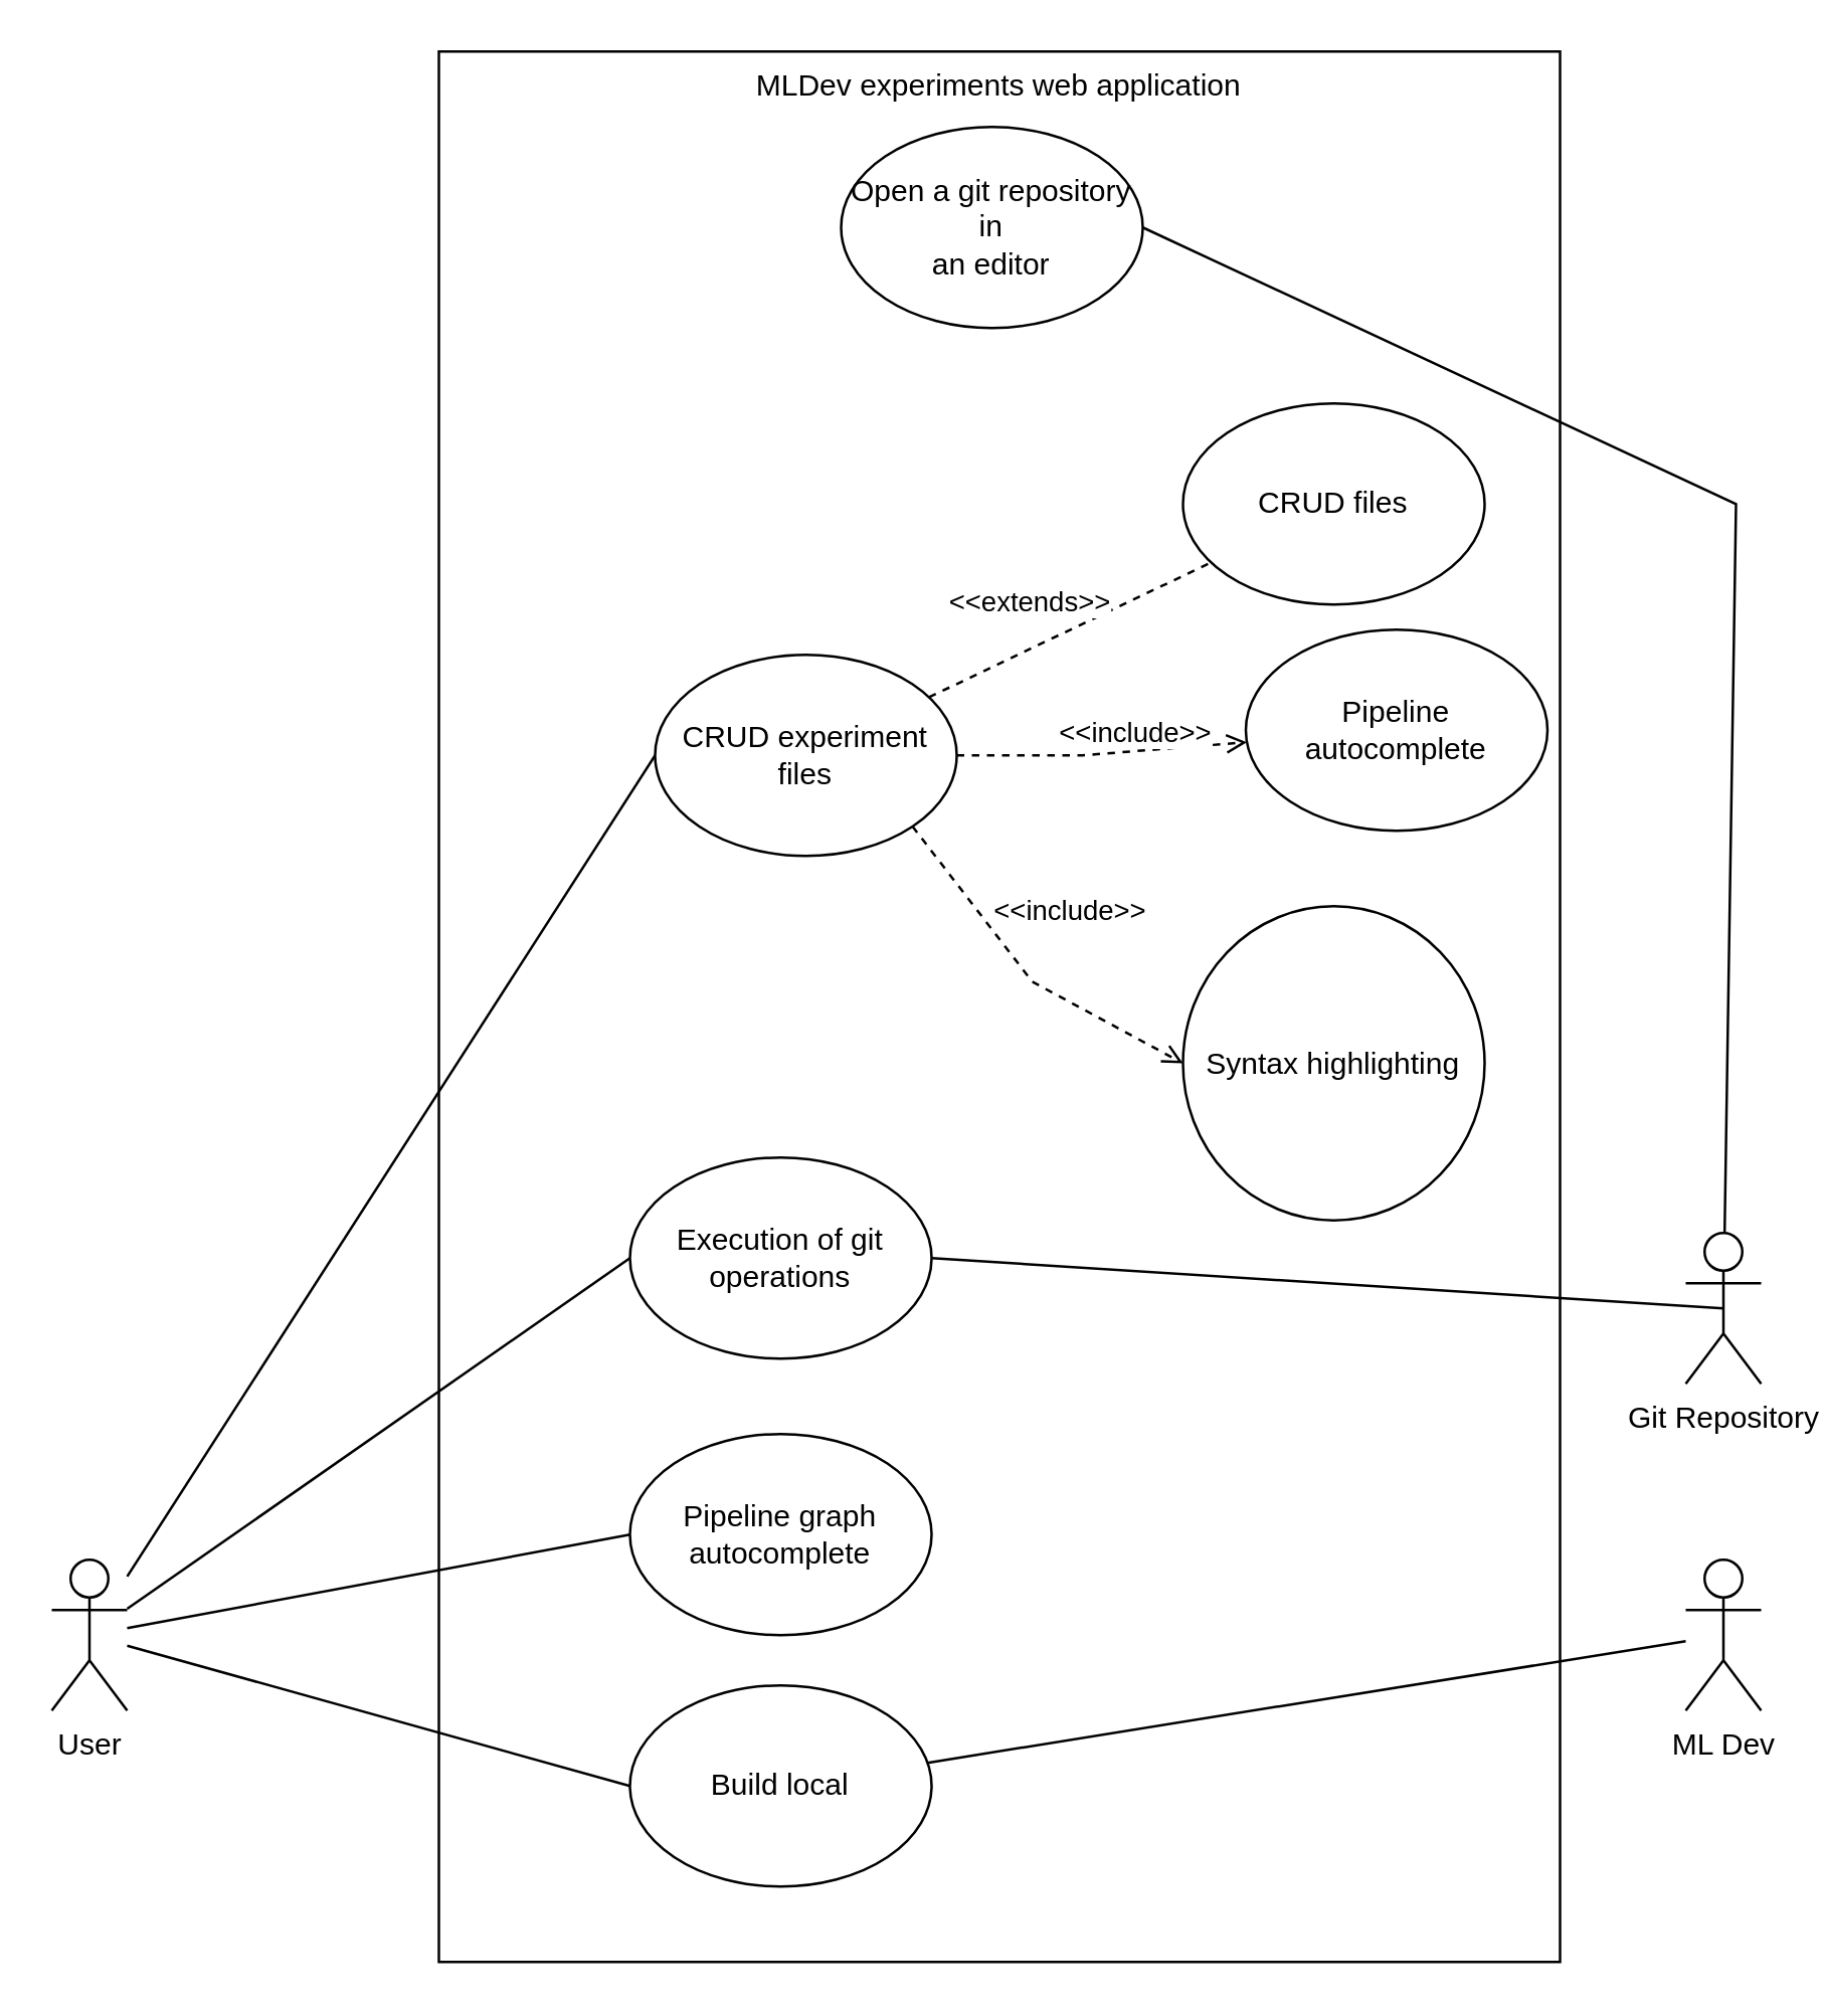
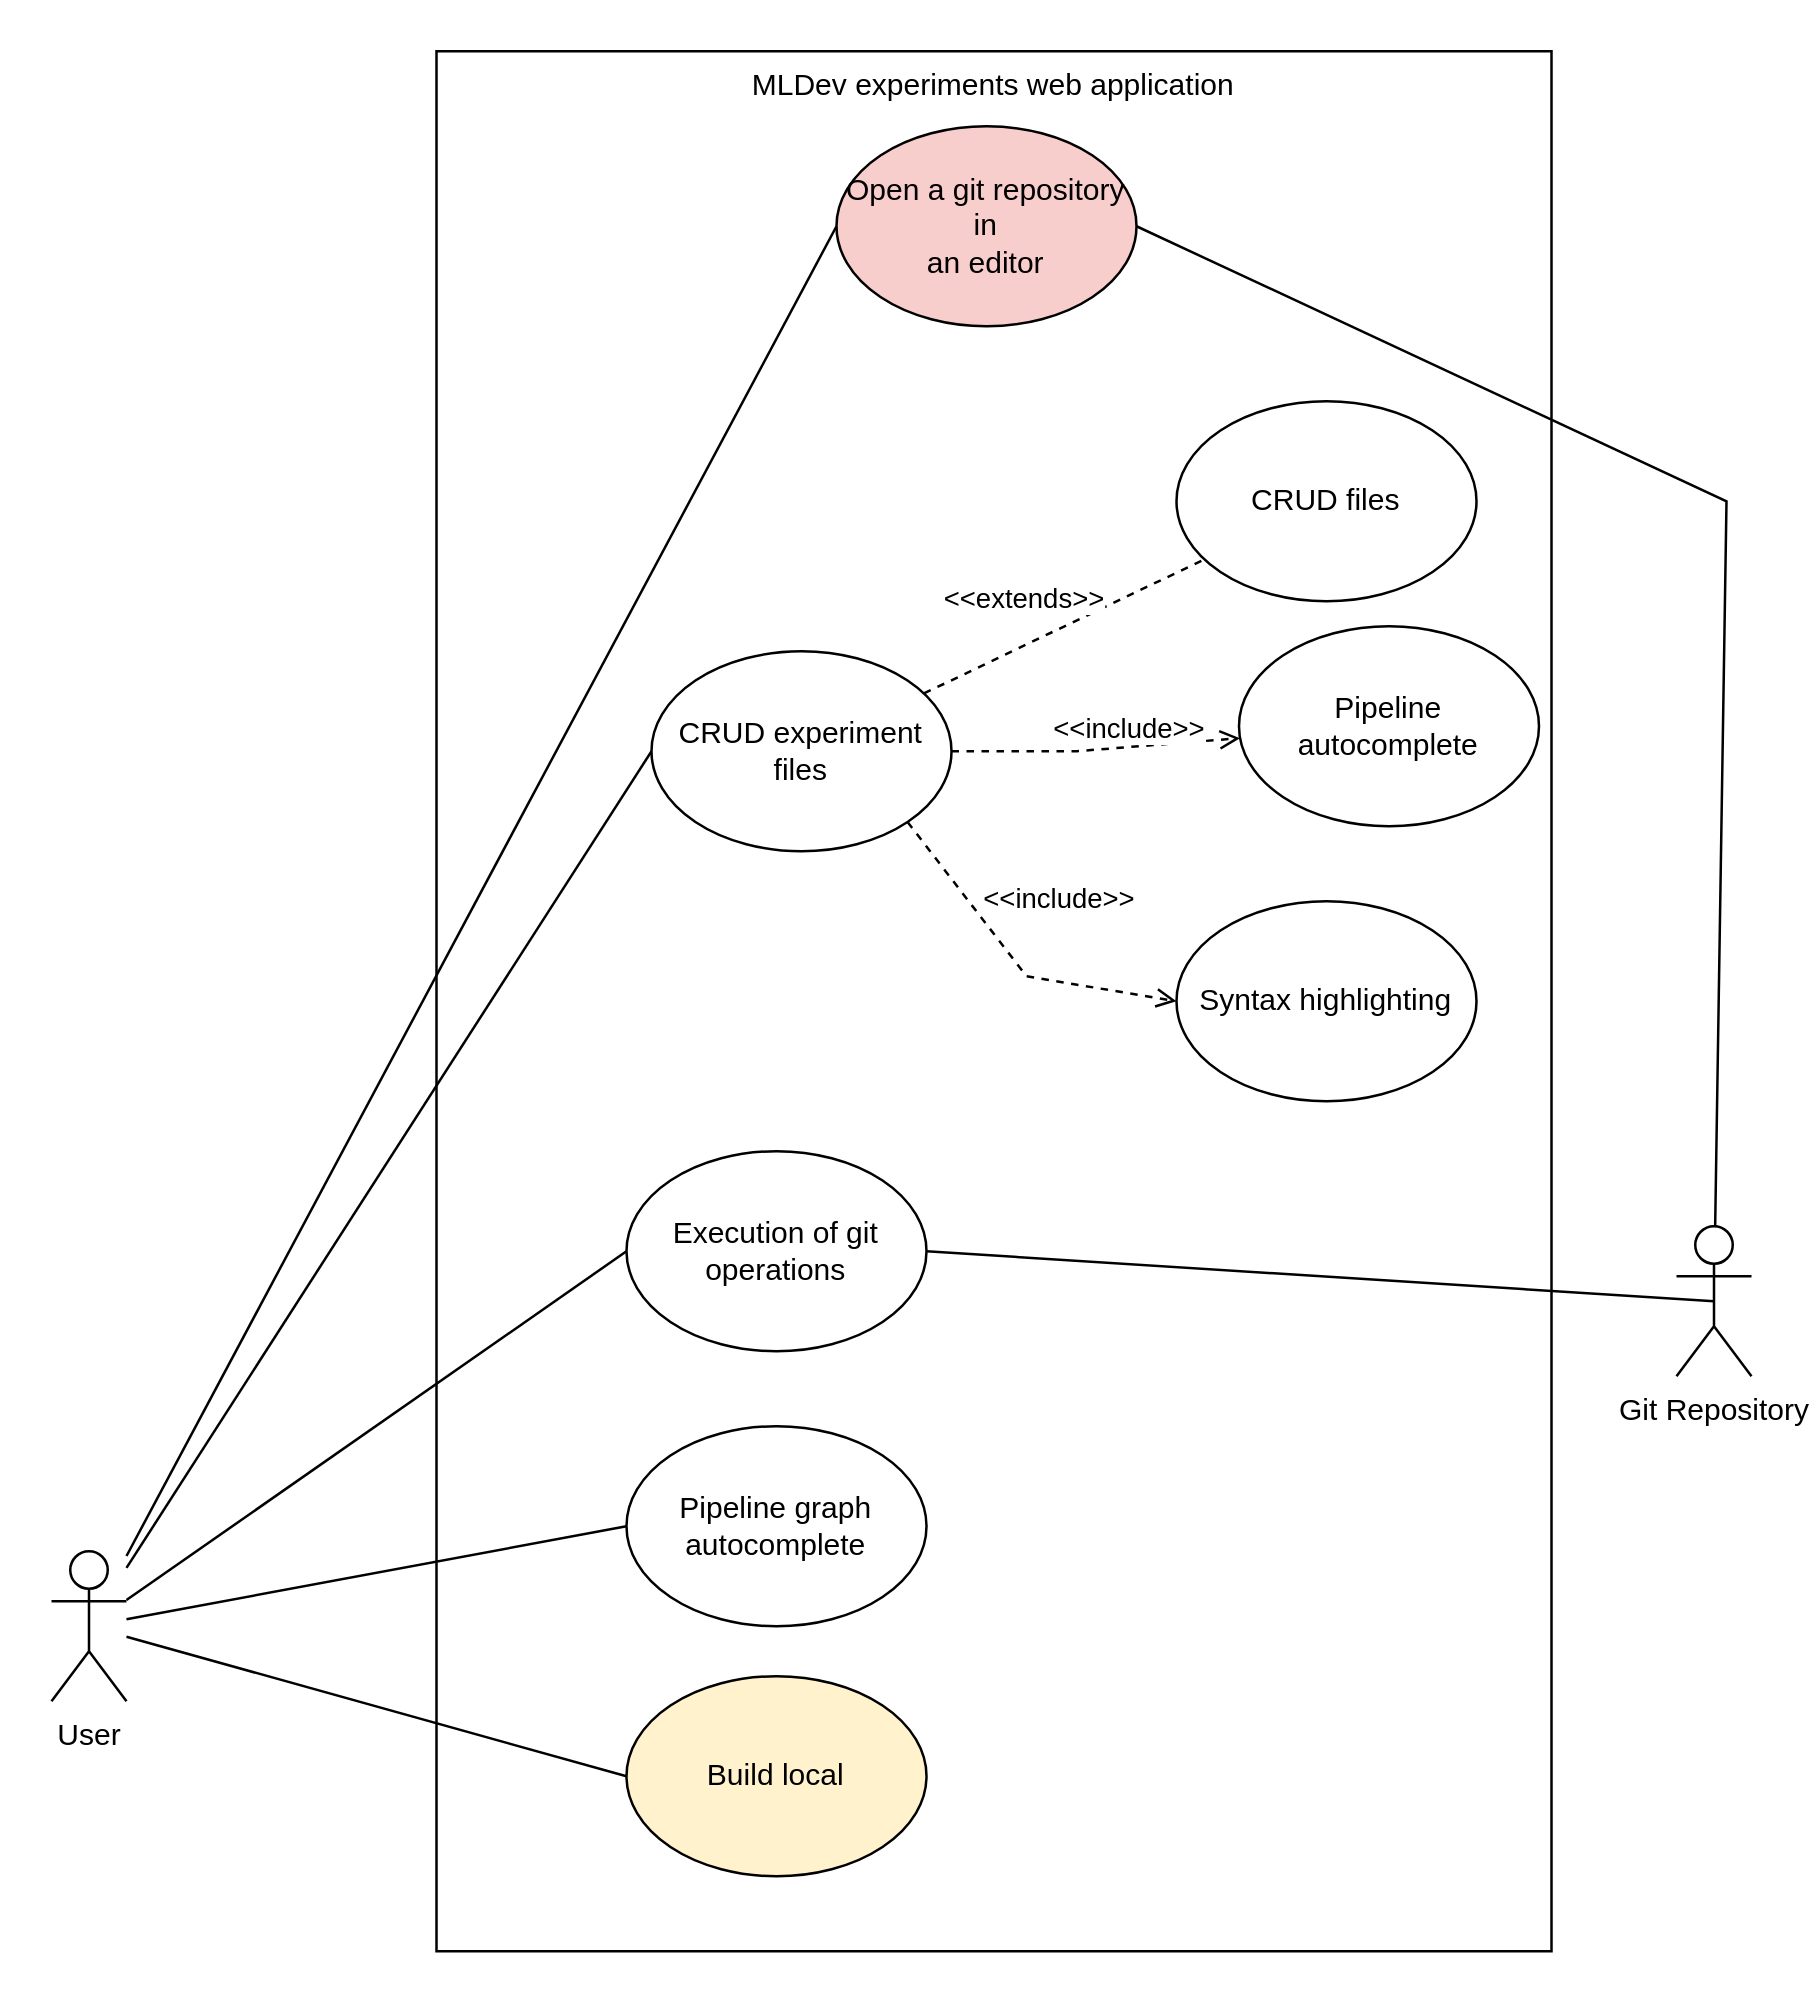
  <mxCell id="0" />
  <mxCell id="1" parent="0" />
  <mxCell id="2" value="MLDev experiments web application" style="rounded=0;whiteSpace=wrap;html=1;verticalAlign=top;" vertex="1" parent="1"><mxGeometry x="174" y="20" width="446" height="760" as="geometry" /></mxCell>
  <mxCell id="3" style="rounded=0;orthogonalLoop=1;jettySize=auto;html=1;entryX=0;entryY=0.5;entryDx=0;entryDy=0;endArrow=none;endFill=0;" edge="1" parent="1" source="4" target="7"><mxGeometry relative="1" as="geometry" /></mxCell>
  <mxCell id="4" value="User" style="shape=umlActor;verticalLabelPosition=bottom;verticalAlign=top;html=1;outlineConnect=0;" vertex="1" parent="1"><mxGeometry x="20" y="620" width="30" height="60" as="geometry" /></mxCell>
  <mxCell id="5" value="Git Repository" style="shape=umlActor;verticalLabelPosition=bottom;verticalAlign=top;html=1;outlineConnect=0;" vertex="1" parent="1"><mxGeometry x="670" y="490" width="30" height="60" as="geometry" /></mxCell>
- <mxCell id="6" value="Open a git repository in&lt;div&gt;an editor&lt;/div&gt;" style="ellipse;whiteSpace=wrap;html=1;" vertex="1" parent="1"><mxGeometry x="334" y="50" width="120" height="80" as="geometry" /></mxCell>
+ <mxCell id="6" value="Open a git repository in&lt;div&gt;an editor&lt;/div&gt;" style="ellipse;whiteSpace=wrap;html=1;fillColor=#f8cecc;" vertex="1" parent="1"><mxGeometry x="334" y="50" width="120" height="80" as="geometry" /></mxCell>
  <mxCell id="7" value="CRUD experiment files" style="ellipse;whiteSpace=wrap;html=1;" vertex="1" parent="1"><mxGeometry x="260" y="260" width="120" height="80" as="geometry" /></mxCell>
+ <mxCell id="8" style="rounded=0;orthogonalLoop=1;jettySize=auto;html=1;entryX=0;entryY=0.5;entryDx=0;entryDy=0;endArrow=none;endFill=0;" edge="1" parent="1" source="4" target="6"><mxGeometry relative="1" as="geometry"><mxPoint x="40" y="575" as="sourcePoint" /><mxPoint x="230" y="517" as="targetPoint" /></mxGeometry></mxCell>
  <mxCell id="9" style="rounded=0;orthogonalLoop=1;jettySize=auto;html=1;entryX=0;entryY=0.5;entryDx=0;entryDy=0;endArrow=none;endFill=0;" edge="1" parent="1" source="4" target="23"><mxGeometry relative="1" as="geometry"><mxPoint x="40" y="559" as="sourcePoint" /><mxPoint x="214" y="630" as="targetPoint" /></mxGeometry></mxCell>
  <mxCell id="10" style="rounded=0;orthogonalLoop=1;jettySize=auto;html=1;entryX=0;entryY=0.5;entryDx=0;entryDy=0;endArrow=none;endFill=0;" edge="1" parent="1" source="4" target="25"><mxGeometry relative="1" as="geometry"><mxPoint x="40" y="597" as="sourcePoint" /><mxPoint x="214" y="980" as="targetPoint" /></mxGeometry></mxCell>
  <mxCell id="11" style="rounded=0;orthogonalLoop=1;jettySize=auto;html=1;endArrow=none;endFill=0;exitX=1;exitY=0.5;exitDx=0;exitDy=0;" edge="1" parent="1" source="6" target="5"><mxGeometry relative="1" as="geometry"><mxPoint x="550" y="200" as="sourcePoint" /><mxPoint x="811" y="660" as="targetPoint" /><Array as="points"><mxPoint x="690" y="200" /></Array></mxGeometry></mxCell>
  <mxCell id="12" style="rounded=0;orthogonalLoop=1;jettySize=auto;html=1;entryX=0;entryY=0.5;entryDx=0;entryDy=0;endArrow=none;endFill=0;" edge="1" parent="1" source="4" target="22"><mxGeometry relative="1" as="geometry"><mxPoint x="40" y="565" as="sourcePoint" /><mxPoint x="260" y="555" as="targetPoint" /></mxGeometry></mxCell>
  <mxCell id="13" value="CRUD files" style="ellipse;whiteSpace=wrap;html=1;" vertex="1" parent="1"><mxGeometry x="470" y="160" width="120" height="80" as="geometry" /></mxCell>
  <mxCell id="14" style="rounded=0;orthogonalLoop=1;jettySize=auto;html=1;dashed=1;endArrow=none;endFill=0;" edge="1" parent="1" source="7" target="13"><mxGeometry relative="1" as="geometry"><mxPoint x="357" y="416" as="sourcePoint" /><mxPoint x="670" y="280" as="targetPoint" /></mxGeometry></mxCell>
  <mxCell id="15" value="&amp;lt;&amp;lt;extends&amp;gt;&amp;gt;" style="edgeLabel;html=1;align=center;verticalAlign=middle;resizable=0;points=[];" connectable="0" vertex="1" parent="14"><mxGeometry x="-0.279" y="2" relative="1" as="geometry"><mxPoint y="-17" as="offset" /></mxGeometry></mxCell>
  <mxCell id="16" value="Pipeline autocomplete" style="ellipse;whiteSpace=wrap;html=1;" vertex="1" parent="1"><mxGeometry x="495" y="250" width="120" height="80" as="geometry" /></mxCell>
  <mxCell id="17" style="rounded=0;orthogonalLoop=1;jettySize=auto;html=1;dashed=1;endArrow=open;endFill=0;" edge="1" parent="1" source="7" target="16"><mxGeometry relative="1" as="geometry"><mxPoint x="379" y="287" as="sourcePoint" /><mxPoint x="491" y="233" as="targetPoint" /><Array as="points"><mxPoint x="430" y="300" /></Array></mxGeometry></mxCell>
  <mxCell id="18" value="&amp;lt;&amp;lt;include&amp;gt;&amp;gt;" style="edgeLabel;html=1;align=center;verticalAlign=middle;resizable=0;points=[];" connectable="0" vertex="1" parent="17"><mxGeometry x="-0.279" y="2" relative="1" as="geometry"><mxPoint x="28" y="-8" as="offset" /></mxGeometry></mxCell>
- <mxCell id="19" value="Syntax highlighting" style="ellipse;whiteSpace=wrap;html=1;" vertex="1" parent="1"><mxGeometry x="470" y="360" width="120" height="125" as="geometry" /></mxCell>
+ <mxCell id="19" value="Syntax highlighting" style="ellipse;whiteSpace=wrap;html=1;" vertex="1" parent="1"><mxGeometry x="470" y="360" width="120" height="80" as="geometry" /></mxCell>
  <mxCell id="20" style="rounded=0;orthogonalLoop=1;jettySize=auto;html=1;dashed=1;endArrow=open;endFill=0;exitX=1;exitY=1;exitDx=0;exitDy=0;entryX=0;entryY=0.5;entryDx=0;entryDy=0;" edge="1" parent="1" source="7" target="19"><mxGeometry relative="1" as="geometry"><mxPoint x="390" y="310" as="sourcePoint" /><mxPoint x="480" y="310" as="targetPoint" /><Array as="points"><mxPoint x="410" y="390" /></Array></mxGeometry></mxCell>
  <mxCell id="21" value="&amp;lt;&amp;lt;include&amp;gt;&amp;gt;" style="edgeLabel;html=1;align=center;verticalAlign=middle;resizable=0;points=[];" connectable="0" vertex="1" parent="20"><mxGeometry x="-0.279" y="2" relative="1" as="geometry"><mxPoint x="28" y="-8" as="offset" /></mxGeometry></mxCell>
  <mxCell id="22" value="Execution of git operations" style="ellipse;whiteSpace=wrap;html=1;" vertex="1" parent="1"><mxGeometry x="250" y="460" width="120" height="80" as="geometry" /></mxCell>
  <mxCell id="23" value="Pipeline graph autocomplete" style="ellipse;whiteSpace=wrap;html=1;" vertex="1" parent="1"><mxGeometry x="250" y="570" width="120" height="80" as="geometry" /></mxCell>
  <mxCell id="24" style="rounded=0;orthogonalLoop=1;jettySize=auto;html=1;entryX=0.5;entryY=0.5;entryDx=0;entryDy=0;endArrow=none;endFill=0;entryPerimeter=0;exitX=1;exitY=0.5;exitDx=0;exitDy=0;" edge="1" parent="1" source="22" target="5"><mxGeometry relative="1" as="geometry"><mxPoint x="454" y="630" as="sourcePoint" /><mxPoint x="674" y="750" as="targetPoint" /></mxGeometry></mxCell>
- <mxCell id="25" value="Build local" style="ellipse;whiteSpace=wrap;html=1;" vertex="1" parent="1"><mxGeometry x="250" y="670" width="120" height="80" as="geometry" /></mxCell>
- <mxCell id="26" value="ML Dev" style="shape=umlActor;verticalLabelPosition=bottom;verticalAlign=top;html=1;outlineConnect=0;" vertex="1" parent="1"><mxGeometry x="670" y="620" width="30" height="60" as="geometry" /></mxCell>
- <mxCell id="27" style="rounded=0;orthogonalLoop=1;jettySize=auto;html=1;endArrow=none;endFill=0;" edge="1" parent="1" source="25" target="26"><mxGeometry relative="1" as="geometry"><mxPoint x="380" y="510" as="sourcePoint" /><mxPoint x="695" y="530" as="targetPoint" /></mxGeometry></mxCell>
+ <mxCell id="25" value="Build local" style="ellipse;whiteSpace=wrap;html=1;fillColor=#fff2cc;" vertex="1" parent="1"><mxGeometry x="250" y="670" width="120" height="80" as="geometry" /></mxCell>
